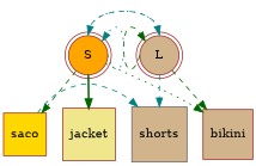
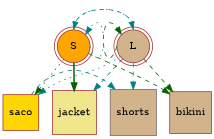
  digraph {
    rankdir=UD
    node [color=brown fillcolor=tan shape=square style=filled]
    edge [color=teal style=dashed]
    L [shape=doublecircle]
    S [fillcolor=orange shape=doublecircle]
    saco [fillcolor=gold]
    jacket [fillcolor=khaki]
    shorts [color=gray40]
    bikini
    subgraph sub_1 {
      rank=same
      L
      S
    }
    subgraph sub_2 {
      rank=same
      saco
      jacket
      shorts
      bikini
    }
    L -> L [color=darkgreen headport=nw tailport=w]
    L -> S [headport=n style=dotted tailport=n]
+   L -> saco [style=dotted]
+   L -> jacket
    L -> shorts
    L -> bikini [color=darkgreen]
    S -> L [headport=n tailport=n]
    S -> S [headport=ne style=dotted tailport=e]
-   S -> saco [color=darkgreen]
+   S -> saco [color=darkgreen style=dotted]
    S -> jacket [color=darkgreen style=bold]
-   S -> bikini [color=darkgreen style=dotted]
+   S -> bikini [color=darkgreen]
    saco -> jacket [dir=none style=invisible color=""]
    saco -> shorts
    jacket -> shorts [dir=none style=invisible color=""]
    shorts -> bikini [dir=none style=invisible color=""]
  }
